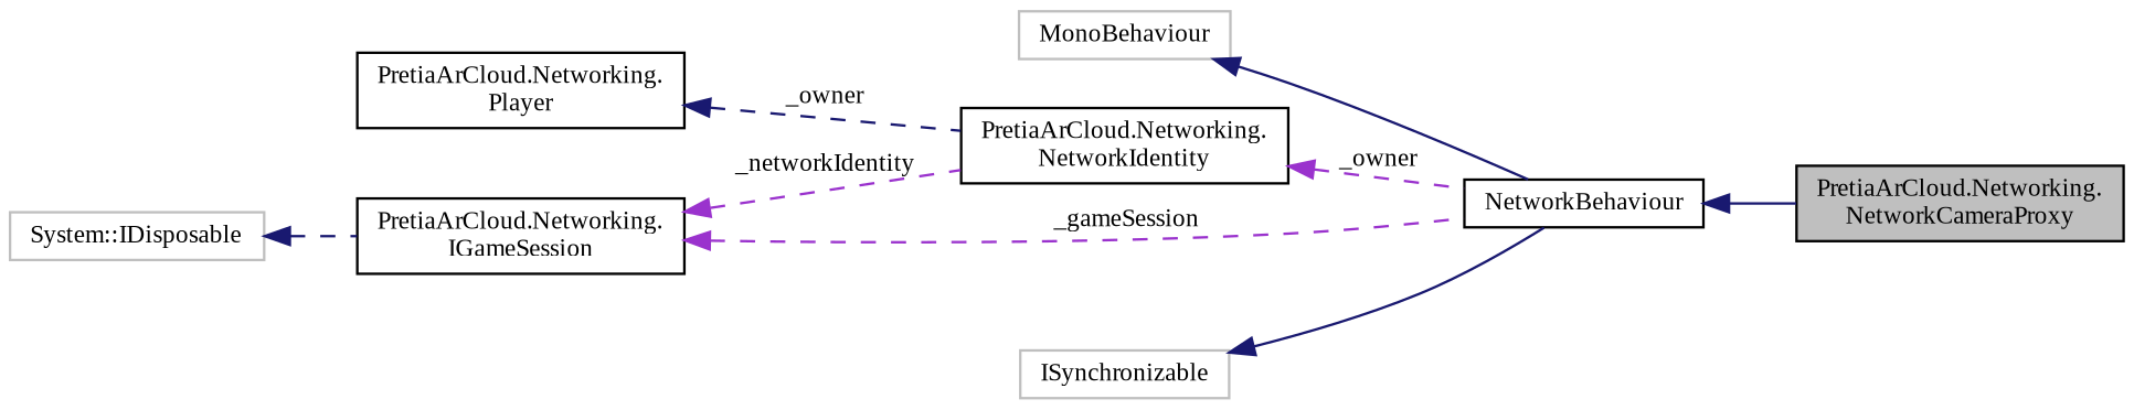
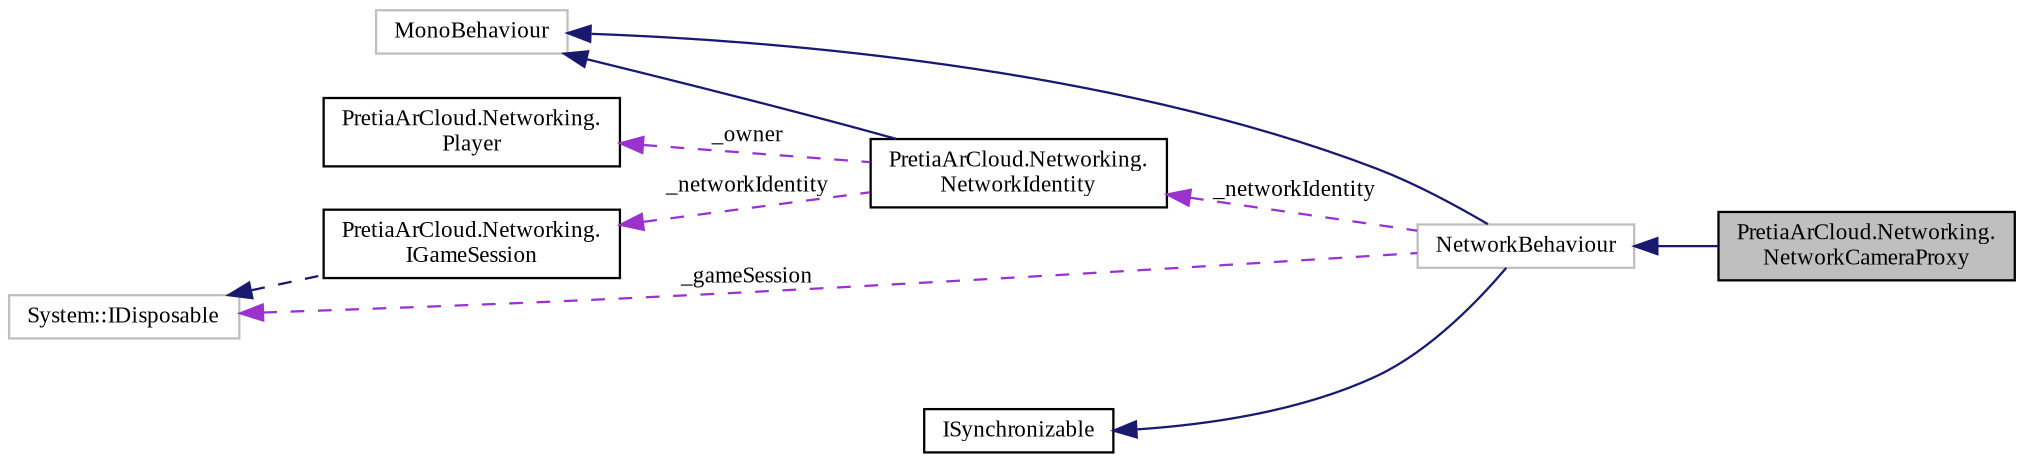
  digraph {
    fontname="Liberation Serif"
    rankdir=LR
    node [color=black fillcolor=white fontname="Liberation Serif" fontsize=10 shape=record style=filled]
    edge [color=midnightblue dir=back fontname="Liberation Serif" fontsize=10 labelfontname=Helvetica labelfontsize=10 style=dashed]
    n1 [fillcolor=grey75 fontcolor=black height=0.2 label="PretiaArCloud.Networking.\lNetworkCameraProxy" width=0.4]
-   n2 [height=0.2 label=NetworkBehaviour width=0.4]
+   n2 [color=grey75 height=0.2 label=NetworkBehaviour width=0.4]
    n3 [color=grey75 height=0.2 label=MonoBehaviour width=0.4]
    n4 [height=0.2 label="PretiaArCloud.Networking.\lNetworkIdentity" width=0.4]
-   n5 [color=grey75 height=0.2 label=ISynchronizable width=0.4]
+   n5 [height=0.2 label=ISynchronizable width=0.4]
    n6 [height=0.2 label="PretiaArCloud.Networking.\lPlayer" width=0.4]
    n7 [height=0.2 label="PretiaArCloud.Networking.\lIGameSession" width=0.4]
    n8 [color=grey75 height=0.2 label="System::IDisposable" width=0.4]
    n2 -> n1 [style=solid]
    n3 -> n2 [style=solid]
-   n4 -> n2 [color=darkorchid3 label=" _owner"]
+   n3 -> n4 [style=solid]
+   n4 -> n2 [color=darkorchid3 label=" _networkIdentity"]
    n5 -> n2 [style=solid]
-   n6 -> n4 [label=" _owner"]
-   n7 -> n2 [color=darkorchid3 label=" _gameSession"]
+   n6 -> n4 [color=darkorchid3 label=" _owner"]
+   n8 -> n2 [color=darkorchid3 label=" _gameSession"]
    n7 -> n4 [color=darkorchid3 label=" _networkIdentity"]
    n8 -> n7
  }
